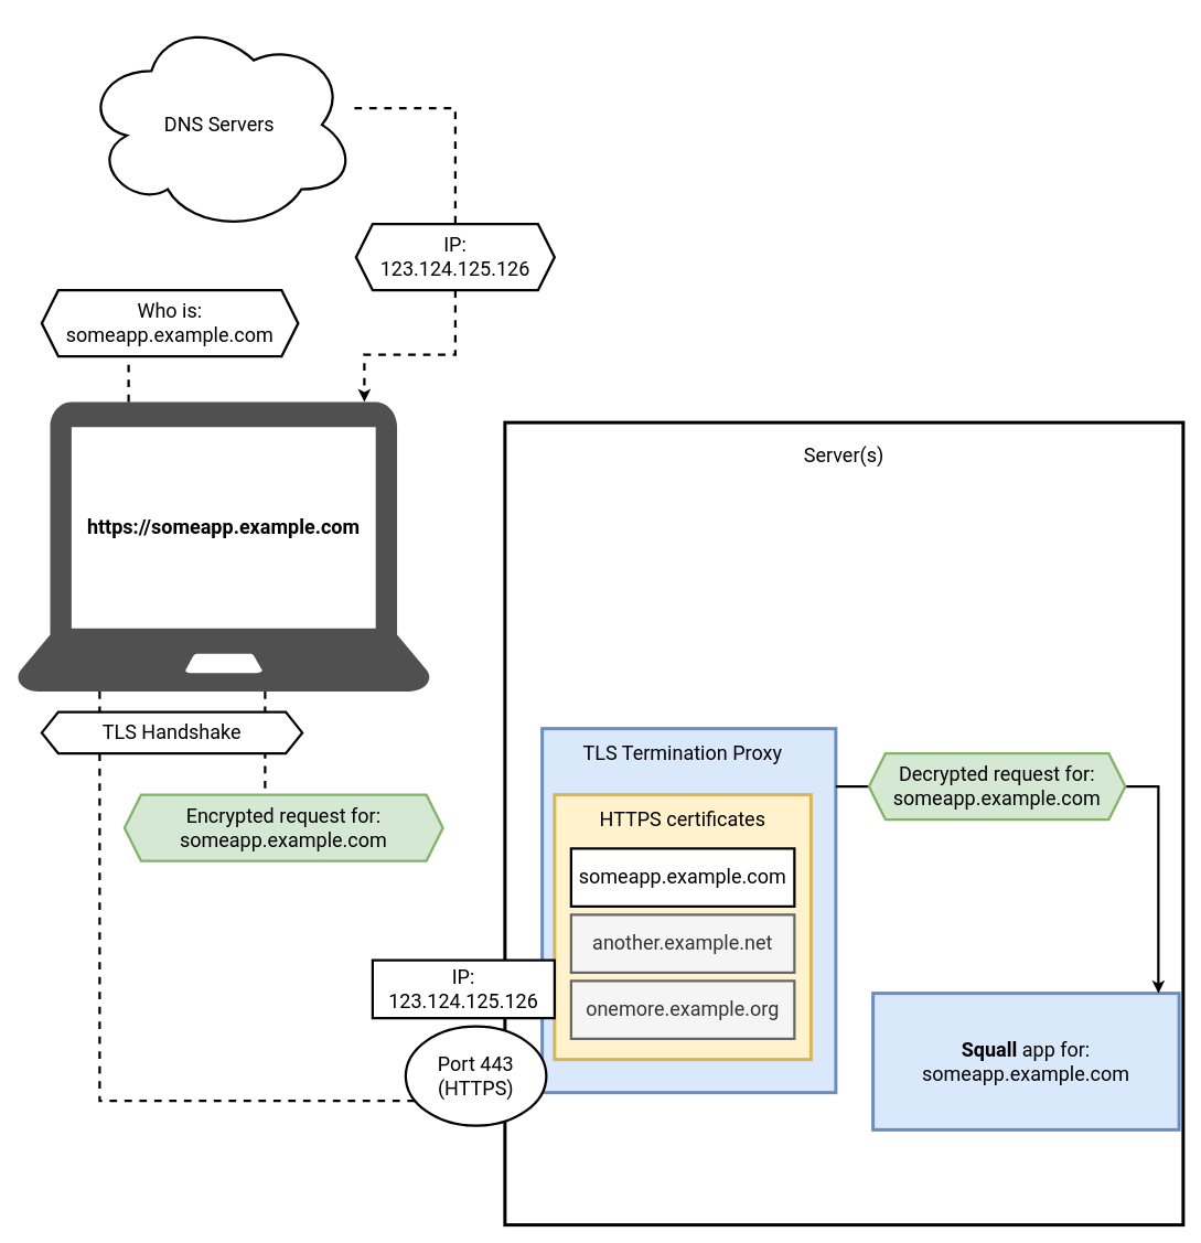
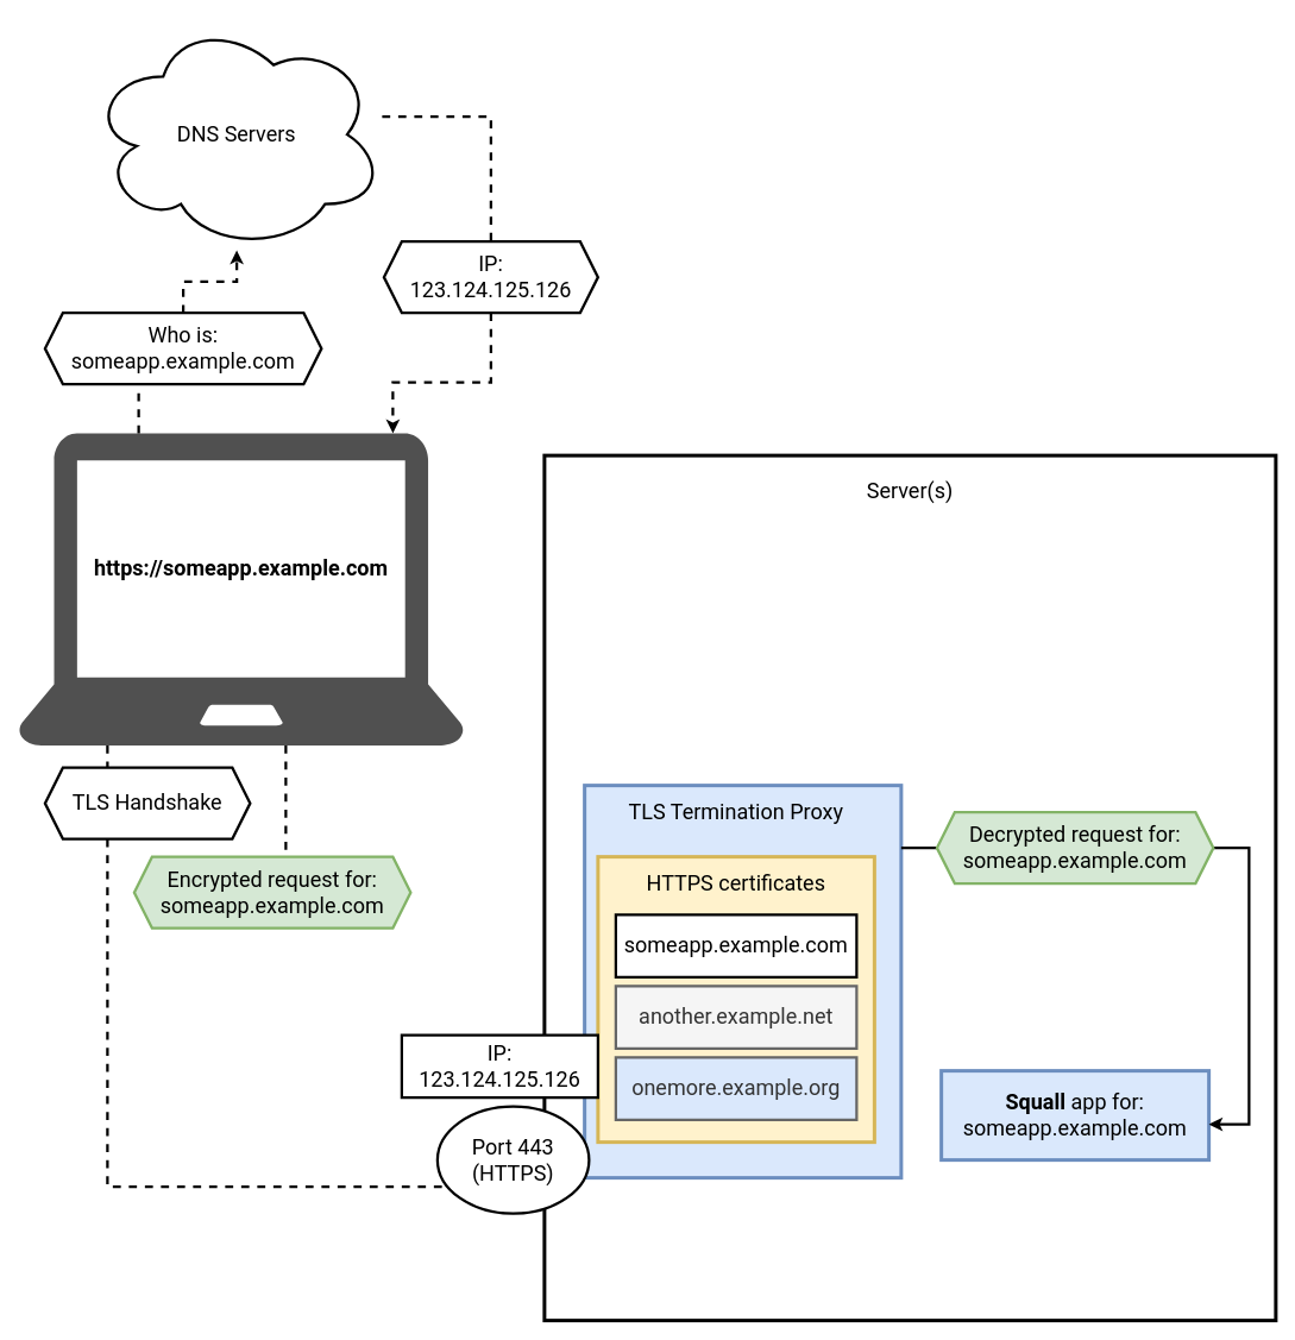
  <mxCell id="0" />
  <mxCell id="1" parent="0" />
  <mxCell id="2" value="" style="rounded=0;whiteSpace=wrap;html=1;fontStyle=1;strokeWidth=4;" parent="1" vertex="1"><mxGeometry x="610" y="510" width="820" height="970" as="geometry" /></mxCell>
  <mxCell id="3" value="&lt;font face=&quot;Roboto&quot;&gt;&lt;span style=&quot;font-size: 24px&quot;&gt;Server(s)&lt;/span&gt;&lt;/font&gt;" style="text;html=1;strokeColor=none;fillColor=none;align=center;verticalAlign=middle;whiteSpace=wrap;rounded=0;strokeWidth=3;fontFamily=Roboto Mono, mono;FType=g;" parent="1" vertex="1"><mxGeometry x="870" y="510" width="300" height="80" as="geometry" /></mxCell>
  <mxCell id="4" style="edgeStyle=orthogonalEdgeStyle;rounded=0;orthogonalLoop=1;jettySize=auto;html=1;strokeWidth=3;exitX=0.092;exitY=1.01;exitDx=0;exitDy=0;dashed=1;exitPerimeter=0;" parent="1" edge="1"><mxGeometry relative="1" as="geometry"><Array as="points"><mxPoint x="960" y="1081" /><mxPoint x="960" y="1120" /></Array><mxPoint x="963" y="1081" as="sourcePoint" /></mxGeometry></mxCell>
  <mxCell id="5" style="edgeStyle=orthogonalEdgeStyle;rounded=0;orthogonalLoop=1;jettySize=auto;html=1;strokeWidth=3;dashed=1;" parent="1" edge="1"><mxGeometry relative="1" as="geometry"><mxPoint x="960" y="1080" as="sourcePoint" /><Array as="points"><mxPoint x="960" y="1240" /></Array></mxGeometry></mxCell>
  <mxCell id="6" value="" style="group" parent="1" vertex="1" connectable="0"><mxGeometry x="20" y="485" width="500" height="350" as="geometry" /></mxCell>
  <mxCell id="7" value="&lt;font face=&quot;Roboto&quot; data-font-src=&quot;https://fonts.googleapis.com/css?family=Roboto&quot; style=&quot;font-size: 24px&quot;&gt;https://someapp.example.com&lt;/font&gt;" style="rounded=0;whiteSpace=wrap;html=1;fontStyle=1;strokeWidth=4;" parent="6" vertex="1"><mxGeometry x="60" y="27" width="380" height="250" as="geometry" /></mxCell>
  <mxCell id="8" value="" style="pointerEvents=1;shadow=0;dashed=0;html=1;fillColor=#505050;labelPosition=center;verticalLabelPosition=bottom;verticalAlign=top;outlineConnect=0;align=center;shape=mxgraph.office.devices.laptop;strokeColor=none;" parent="6" vertex="1"><mxGeometry width="500" height="350" as="geometry" /></mxCell>
  <mxCell id="9" style="edgeStyle=orthogonalEdgeStyle;rounded=0;orthogonalLoop=1;jettySize=auto;html=1;dashed=1;startArrow=none;startFill=0;endArrow=classic;endFill=1;strokeWidth=3;" parent="1" source="23" target="8" edge="1"><mxGeometry relative="1" as="geometry"><mxPoint x="550" y="370" as="sourcePoint" /><Array as="points"><mxPoint x="550" y="428" /><mxPoint x="440" y="428" /></Array></mxGeometry></mxCell>
  <mxCell id="10" value="&lt;font face=&quot;Roboto&quot; data-font-src=&quot;https://fonts.googleapis.com/css?family=Roboto&quot; style=&quot;font-size: 24px&quot;&gt;DNS Servers&lt;/font&gt;" style="ellipse;shape=cloud;whiteSpace=wrap;html=1;strokeColor=#000000;strokeWidth=3;" parent="1" vertex="1"><mxGeometry x="100" y="20" width="330" height="260" as="geometry" /></mxCell>
  <mxCell id="11" value="" style="rounded=0;whiteSpace=wrap;html=1;fontStyle=1;strokeWidth=4;fillColor=#dae8fc;strokeColor=#6c8ebf;" parent="1" vertex="1"><mxGeometry x="655" y="880" width="355" height="440" as="geometry" /></mxCell>
  <mxCell id="12" value="&lt;font style=&quot;font-size: 24px&quot; face=&quot;Roboto&quot;&gt;TLS Termination Proxy&lt;br&gt;&lt;/font&gt;" style="text;html=1;strokeColor=none;fillColor=none;align=center;verticalAlign=middle;whiteSpace=wrap;rounded=0;strokeWidth=3;fontFamily=Roboto Mono, mono;FType=g;" parent="1" vertex="1"><mxGeometry x="685" y="890" width="280" height="40" as="geometry" /></mxCell>
- <mxCell id="13" value="&lt;font face=&quot;Roboto&quot; data-font-src=&quot;https://fonts.googleapis.com/css?family=Roboto&quot; style=&quot;font-size: 24px&quot;&gt;Squall&lt;/font&gt;&lt;font face=&quot;Roboto&quot; data-font-src=&quot;https://fonts.googleapis.com/css?family=Roboto&quot; style=&quot;font-size: 24px ; font-weight: normal&quot;&gt; app for: someapp.example.com&lt;/font&gt;" style="rounded=0;whiteSpace=wrap;html=1;fontStyle=1;strokeWidth=4;fillColor=#dae8fc;strokeColor=#6c8ebf;" parent="1" vertex="1"><mxGeometry x="1055" y="1200" width="370" height="165" as="geometry" /></mxCell>
+ <mxCell id="13" value="&lt;font face=&quot;Roboto&quot; data-font-src=&quot;https://fonts.googleapis.com/css?family=Roboto&quot; style=&quot;font-size: 24px&quot;&gt;Squall&lt;/font&gt;&lt;font face=&quot;Roboto&quot; data-font-src=&quot;https://fonts.googleapis.com/css?family=Roboto&quot; style=&quot;font-size: 24px ; font-weight: normal&quot;&gt; app for: someapp.example.com&lt;/font&gt;" style="rounded=0;whiteSpace=wrap;html=1;fontStyle=1;strokeWidth=4;fillColor=#dae8fc;strokeColor=#6c8ebf;" parent="1" vertex="1"><mxGeometry x="1055" y="1200" width="300" height="100" as="geometry" /></mxCell>
  <mxCell id="14" style="edgeStyle=orthogonalEdgeStyle;rounded=0;orthogonalLoop=1;jettySize=auto;html=1;startArrow=none;startFill=0;endArrow=classic;endFill=1;strokeWidth=3;" parent="1" source="11" target="13" edge="1"><mxGeometry relative="1" as="geometry"><Array as="points"><mxPoint x="1400" y="950" /><mxPoint x="1400" y="1260" /></Array></mxGeometry></mxCell>
  <mxCell id="15" value="&lt;span style=&quot;font-family: &amp;#34;roboto&amp;#34; ; font-size: 24px&quot;&gt;Decrypted request for: someapp.example.com&lt;/span&gt;" style="shape=hexagon;perimeter=hexagonPerimeter2;whiteSpace=wrap;html=1;fixedSize=1;strokeColor=#82b366;strokeWidth=3;fillColor=#d5e8d4;" parent="1" vertex="1"><mxGeometry x="1050" y="910" width="310" height="80" as="geometry" /></mxCell>
+ <mxCell id="16" style="edgeStyle=orthogonalEdgeStyle;rounded=0;orthogonalLoop=1;jettySize=auto;html=1;startArrow=none;startFill=0;endArrow=classic;endFill=1;strokeWidth=3;dashed=1;" parent="1" source="22" target="10" edge="1"><mxGeometry relative="1" as="geometry"><mxPoint x="225.059" y="340" as="sourcePoint" /></mxGeometry></mxCell>
  <mxCell id="17" value="" style="edgeStyle=orthogonalEdgeStyle;rounded=0;orthogonalLoop=1;jettySize=auto;html=1;startArrow=none;startFill=0;endArrow=none;endFill=1;strokeWidth=3;dashed=1;" parent="1" source="8" target="22" edge="1"><mxGeometry relative="1" as="geometry"><mxPoint x="270" y="485" as="sourcePoint" /><mxPoint x="155.059" y="420" as="targetPoint" /><Array as="points"><mxPoint x="155" y="480" /><mxPoint x="155" y="480" /></Array></mxGeometry></mxCell>
  <mxCell id="18" value="" style="edgeStyle=orthogonalEdgeStyle;rounded=0;orthogonalLoop=1;jettySize=auto;html=1;dashed=1;startArrow=none;startFill=0;endArrow=none;endFill=1;strokeWidth=3;" parent="1" source="10" target="23" edge="1"><mxGeometry relative="1" as="geometry"><mxPoint x="265" y="280" as="sourcePoint" /><mxPoint x="550" y="300" as="targetPoint" /><Array as="points"><mxPoint x="550" y="130" /></Array></mxGeometry></mxCell>
  <mxCell id="19" value="&lt;font face=&quot;Roboto&quot; data-font-src=&quot;https://fonts.googleapis.com/css?family=Roboto&quot; style=&quot;font-size: 24px&quot;&gt;Port 443 (HTTPS)&lt;/font&gt;" style="ellipse;whiteSpace=wrap;html=1;strokeColor=#000000;strokeWidth=3;" parent="1" vertex="1"><mxGeometry x="490" y="1240" width="170" height="120" as="geometry" /></mxCell>
  <mxCell id="20" value="" style="edgeStyle=orthogonalEdgeStyle;rounded=0;orthogonalLoop=1;jettySize=auto;html=1;dashed=1;startArrow=none;startFill=0;endArrow=none;endFill=1;strokeWidth=3;" parent="1" source="8" target="21" edge="1"><mxGeometry relative="1" as="geometry"><mxPoint x="460" y="910" as="sourcePoint" /><mxPoint x="215" y="890" as="targetPoint" /><Array as="points"><mxPoint x="320" y="900" /><mxPoint x="320" y="900" /></Array></mxGeometry></mxCell>
- <mxCell id="21" value="&lt;span style=&quot;font-family: &amp;#34;roboto&amp;#34; ; font-size: 24px&quot;&gt;Encrypted request for: someapp.example.com&lt;/span&gt;" style="shape=hexagon;perimeter=hexagonPerimeter2;whiteSpace=wrap;html=1;fixedSize=1;strokeColor=#82b366;strokeWidth=3;fillColor=#d5e8d4;" parent="1" vertex="1"><mxGeometry x="150" y="960" width="385" height="80" as="geometry" /></mxCell>
+ <mxCell id="21" value="&lt;span style=&quot;font-family: &amp;#34;roboto&amp;#34; ; font-size: 24px&quot;&gt;Encrypted request for: someapp.example.com&lt;/span&gt;" style="shape=hexagon;perimeter=hexagonPerimeter2;whiteSpace=wrap;html=1;fixedSize=1;strokeColor=#82b366;strokeWidth=3;fillColor=#d5e8d4;" parent="1" vertex="1"><mxGeometry x="150" y="960" width="310" height="80" as="geometry" /></mxCell>
  <mxCell id="22" value="&lt;span style=&quot;font-family: &amp;#34;roboto&amp;#34; ; font-size: 24px&quot;&gt;Who is: someapp.example.com&lt;/span&gt;" style="shape=hexagon;perimeter=hexagonPerimeter2;whiteSpace=wrap;html=1;fixedSize=1;strokeWidth=3;" parent="1" vertex="1"><mxGeometry x="50" y="350" width="310" height="80" as="geometry" /></mxCell>
  <mxCell id="23" value="&lt;span style=&quot;font-family: &amp;#34;roboto&amp;#34; ; font-size: 24px&quot;&gt;IP:&lt;/span&gt;&lt;br style=&quot;font-family: &amp;#34;roboto&amp;#34;&quot;&gt;&lt;span style=&quot;font-family: &amp;#34;roboto&amp;#34; ; font-size: 24px&quot;&gt;123.124.125.126&lt;/span&gt;" style="shape=hexagon;perimeter=hexagonPerimeter2;whiteSpace=wrap;html=1;fixedSize=1;strokeWidth=3;" parent="1" vertex="1"><mxGeometry x="430" y="270" width="240" height="80" as="geometry" /></mxCell>
  <mxCell id="24" style="edgeStyle=orthogonalEdgeStyle;rounded=0;orthogonalLoop=1;jettySize=auto;html=1;dashed=1;startArrow=none;startFill=0;endArrow=none;endFill=0;strokeWidth=3;" parent="1" source="25" target="19" edge="1"><mxGeometry relative="1" as="geometry"><Array as="points"><mxPoint x="120" y="1330" /></Array></mxGeometry></mxCell>
- <mxCell id="25" value="&lt;span style=&quot;font-family: &amp;#34;roboto&amp;#34; ; font-size: 24px&quot;&gt;TLS Handshake&lt;/span&gt;" style="shape=hexagon;perimeter=hexagonPerimeter2;whiteSpace=wrap;html=1;fixedSize=1;strokeWidth=3;" parent="1" vertex="1"><mxGeometry x="50" y="860" width="315" height="50" as="geometry" /></mxCell>
+ <mxCell id="25" value="&lt;span style=&quot;font-family: &amp;#34;roboto&amp;#34; ; font-size: 24px&quot;&gt;TLS Handshake&lt;/span&gt;" style="shape=hexagon;perimeter=hexagonPerimeter2;whiteSpace=wrap;html=1;fixedSize=1;strokeWidth=3;" parent="1" vertex="1"><mxGeometry x="50" y="860" width="230" height="80" as="geometry" /></mxCell>
  <mxCell id="26" value="" style="edgeStyle=orthogonalEdgeStyle;rounded=0;orthogonalLoop=1;jettySize=auto;html=1;dashed=1;startArrow=none;startFill=0;endArrow=none;endFill=1;strokeWidth=3;" parent="1" source="8" target="25" edge="1"><mxGeometry relative="1" as="geometry"><mxPoint x="120" y="835" as="sourcePoint" /><mxPoint x="501.388" y="1330" as="targetPoint" /><Array as="points"><mxPoint x="120" y="850" /><mxPoint x="120" y="850" /></Array></mxGeometry></mxCell>
  <mxCell id="27" value="" style="rounded=0;whiteSpace=wrap;html=1;fontStyle=1;strokeWidth=4;fillColor=#fff2cc;strokeColor=#d6b656;" parent="1" vertex="1"><mxGeometry x="670" y="960" width="310" height="320" as="geometry" /></mxCell>
  <mxCell id="28" value="&lt;font style=&quot;font-size: 24px&quot; face=&quot;Roboto&quot;&gt;HTTPS certificates&lt;br&gt;&lt;/font&gt;" style="text;html=1;strokeColor=none;fillColor=none;align=center;verticalAlign=middle;whiteSpace=wrap;rounded=0;strokeWidth=3;fontFamily=Roboto Mono, mono;FType=g;" parent="1" vertex="1"><mxGeometry x="710.9" y="970" width="228.21" height="40" as="geometry" /></mxCell>
  <mxCell id="29" value="&lt;font face=&quot;Roboto&quot; data-font-src=&quot;https://fonts.googleapis.com/css?family=Roboto&quot;&gt;&lt;span style=&quot;font-size: 24px&quot;&gt;someapp.example.com&lt;/span&gt;&lt;br&gt;&lt;/font&gt;" style="rounded=0;whiteSpace=wrap;html=1;strokeColor=#000000;strokeWidth=3;" parent="1" vertex="1"><mxGeometry x="690" y="1025" width="270" height="70" as="geometry" /></mxCell>
  <mxCell id="30" value="&lt;font face=&quot;Roboto&quot; data-font-src=&quot;https://fonts.googleapis.com/css?family=Roboto&quot;&gt;&lt;span style=&quot;font-size: 24px&quot;&gt;another.example.net&lt;/span&gt;&lt;br&gt;&lt;/font&gt;" style="rounded=0;whiteSpace=wrap;html=1;strokeColor=#666666;strokeWidth=3;fillColor=#f5f5f5;fontColor=#333333;" parent="1" vertex="1"><mxGeometry x="690" y="1105" width="270" height="70" as="geometry" /></mxCell>
- <mxCell id="31" value="&lt;font face=&quot;Roboto&quot; data-font-src=&quot;https://fonts.googleapis.com/css?family=Roboto&quot;&gt;&lt;span style=&quot;font-size: 24px&quot;&gt;onemore.example.org&lt;/span&gt;&lt;br&gt;&lt;/font&gt;" style="rounded=0;whiteSpace=wrap;html=1;strokeColor=#666666;strokeWidth=3;fillColor=#f5f5f5;fontColor=#333333;" parent="1" vertex="1"><mxGeometry x="690" y="1185" width="270" height="70" as="geometry" /></mxCell>
+ <mxCell id="31" value="&lt;font face=&quot;Roboto&quot; data-font-src=&quot;https://fonts.googleapis.com/css?family=Roboto&quot;&gt;&lt;span style=&quot;font-size: 24px&quot;&gt;onemore.example.org&lt;/span&gt;&lt;br&gt;&lt;/font&gt;" style="rounded=0;whiteSpace=wrap;html=1;strokeColor=#666666;strokeWidth=3;fillColor=#dae8fc;fontColor=#333333;" parent="1" vertex="1"><mxGeometry x="690" y="1185" width="270" height="70" as="geometry" /></mxCell>
  <mxCell id="32" value="&lt;font face=&quot;Roboto&quot; data-font-src=&quot;https://fonts.googleapis.com/css?family=Roboto&quot;&gt;&lt;span style=&quot;font-size: 24px&quot;&gt;IP:&lt;/span&gt;&lt;br&gt;&lt;span style=&quot;font-size: 24px&quot;&gt;123.124.125.126&lt;/span&gt;&lt;br&gt;&lt;/font&gt;" style="rounded=0;whiteSpace=wrap;html=1;strokeColor=#000000;strokeWidth=3;" parent="1" vertex="1"><mxGeometry x="450" y="1160" width="220" height="70" as="geometry" /></mxCell>
